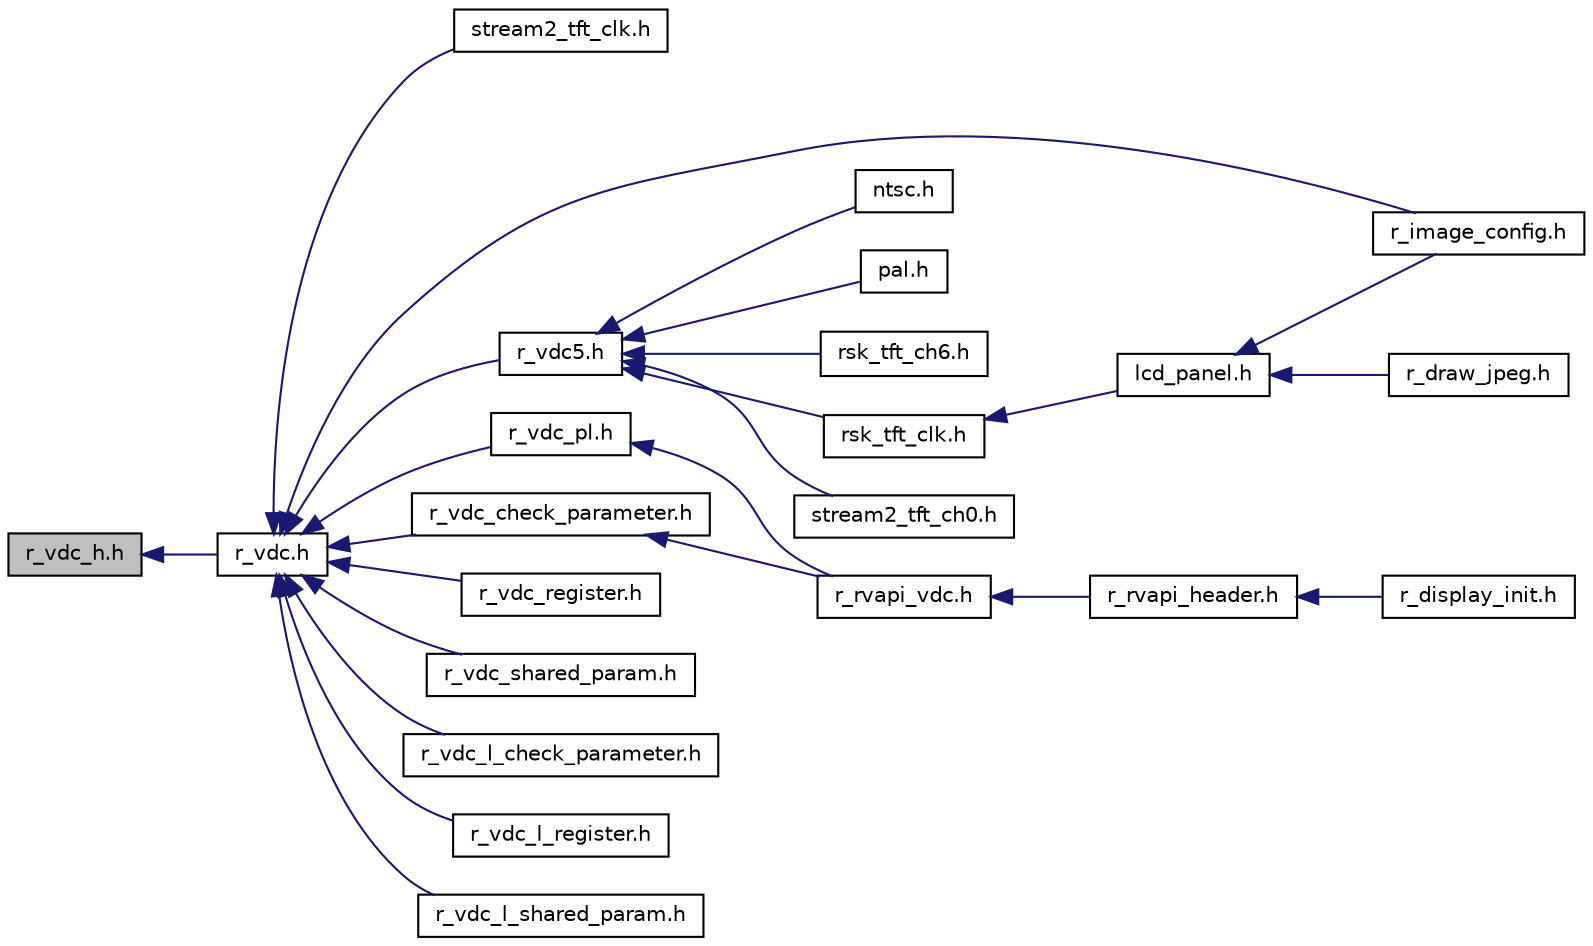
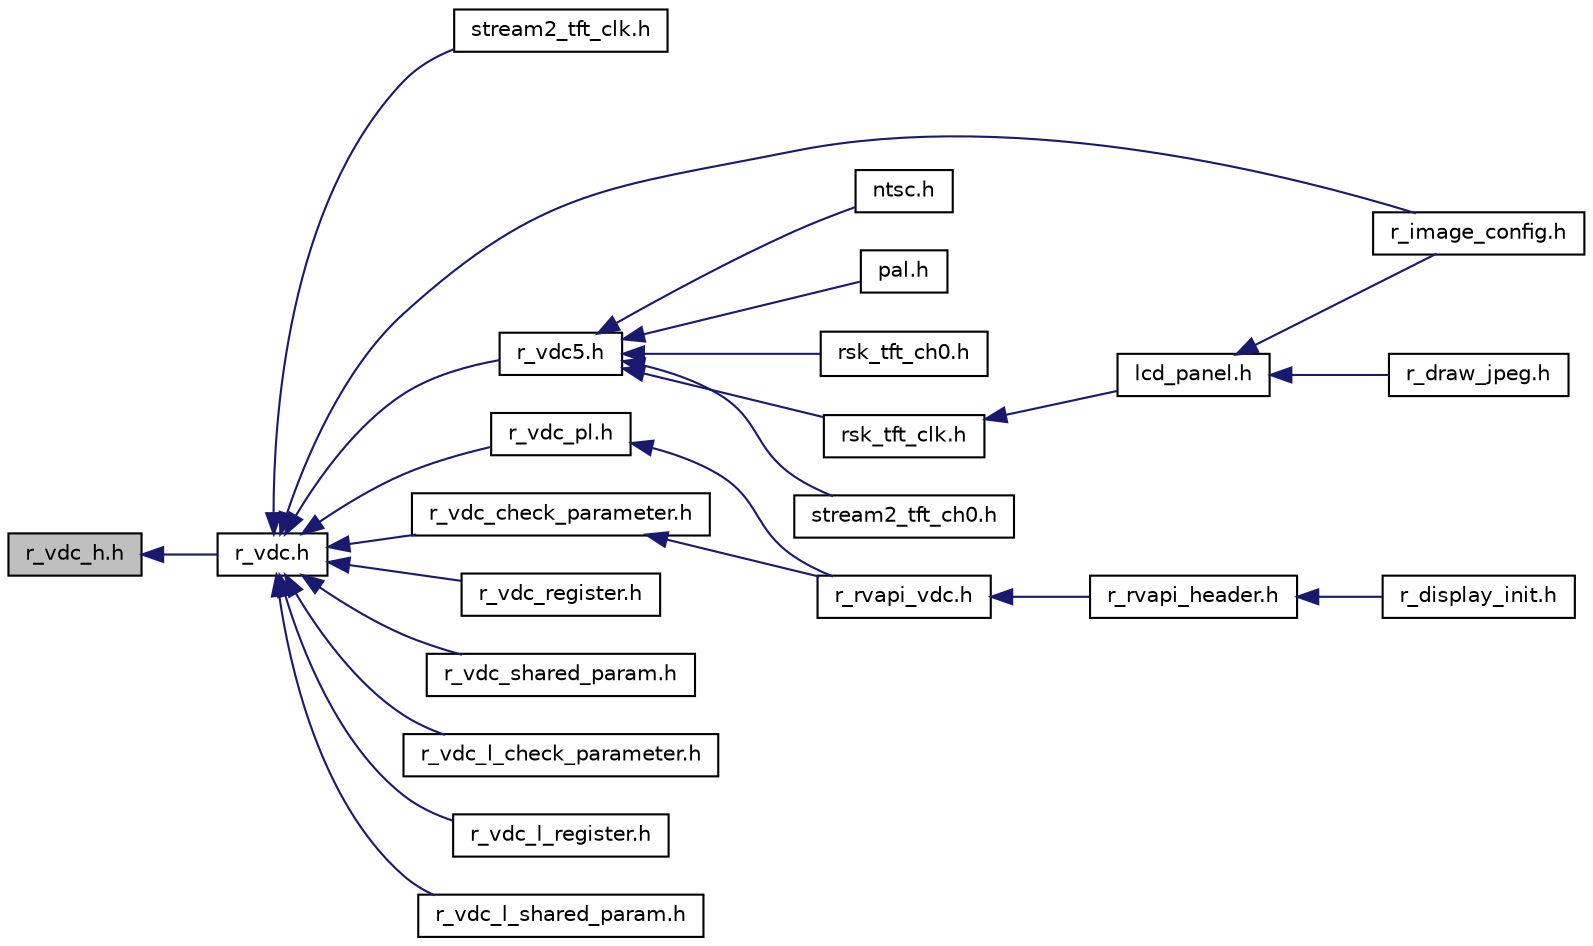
  digraph {
    rankdir=LR
    node [color=black fillcolor=white fontname=Helvetica fontsize=10 shape=record style=filled]
    edge [color=midnightblue dir=back fontname=Helvetica fontsize=10 labelfontname=Helvetica labelfontsize=10 style=solid]
    n1 [fillcolor=grey75 fontcolor=black height=0.2 label="r_vdc_h.h" width=0.4]
    n2 [height=0.2 label="r_vdc.h" width=0.4]
    n3 [height=0.2 label="stream2_tft_clk.h" width=0.4]
    n4 [height=0.2 label="r_image_config.h" width=0.4]
    n5 [height=0.2 label="r_vdc5.h" width=0.4]
    n6 [height=0.2 label="r_vdc_pl.h" width=0.4]
    n7 [height=0.2 label="r_vdc_check_parameter.h" width=0.4]
    n8 [height=0.2 label="r_vdc_register.h" width=0.4]
    n9 [height=0.2 label="r_vdc_shared_param.h" width=0.4]
    n10 [height=0.2 label="r_vdc_l_check_parameter.h" width=0.4]
    n11 [height=0.2 label="r_vdc_l_register.h" width=0.4]
    n12 [height=0.2 label="r_vdc_l_shared_param.h" width=0.4]
    n13 [height=0.2 label="ntsc.h" width=0.4]
    n14 [height=0.2 label="pal.h" width=0.4]
-   n15 [height=0.2 label="rsk_tft_ch6.h" width=0.4]
+   n15 [height=0.2 label="rsk_tft_ch0.h" width=0.4]
    n16 [height=0.2 label="rsk_tft_clk.h" width=0.4]
    n17 [height=0.2 label="stream2_tft_ch0.h" width=0.4]
    n18 [height=0.2 label="r_rvapi_vdc.h" width=0.4]
    n19 [height=0.2 label="r_rvapi_header.h" width=0.4]
    n20 [height=0.2 label="lcd_panel.h" width=0.4]
    n21 [height=0.2 label="r_draw_jpeg.h" width=0.4]
    n22 [height=0.2 label="r_display_init.h" width=0.4]
    n1 -> n2
    n2 -> n3
    n2 -> n4
    n2 -> n5
    n2 -> n6
    n2 -> n7
    n2 -> n8
    n2 -> n9
    n2 -> n10
    n2 -> n11
    n2 -> n12
    n5 -> n13
    n5 -> n14
    n5 -> n15
    n5 -> n16
    n5 -> n17
    n6 -> n18
    n7 -> n18
    n16 -> n20
    n18 -> n19
    n19 -> n22
    n20 -> n4
    n20 -> n21
  }
